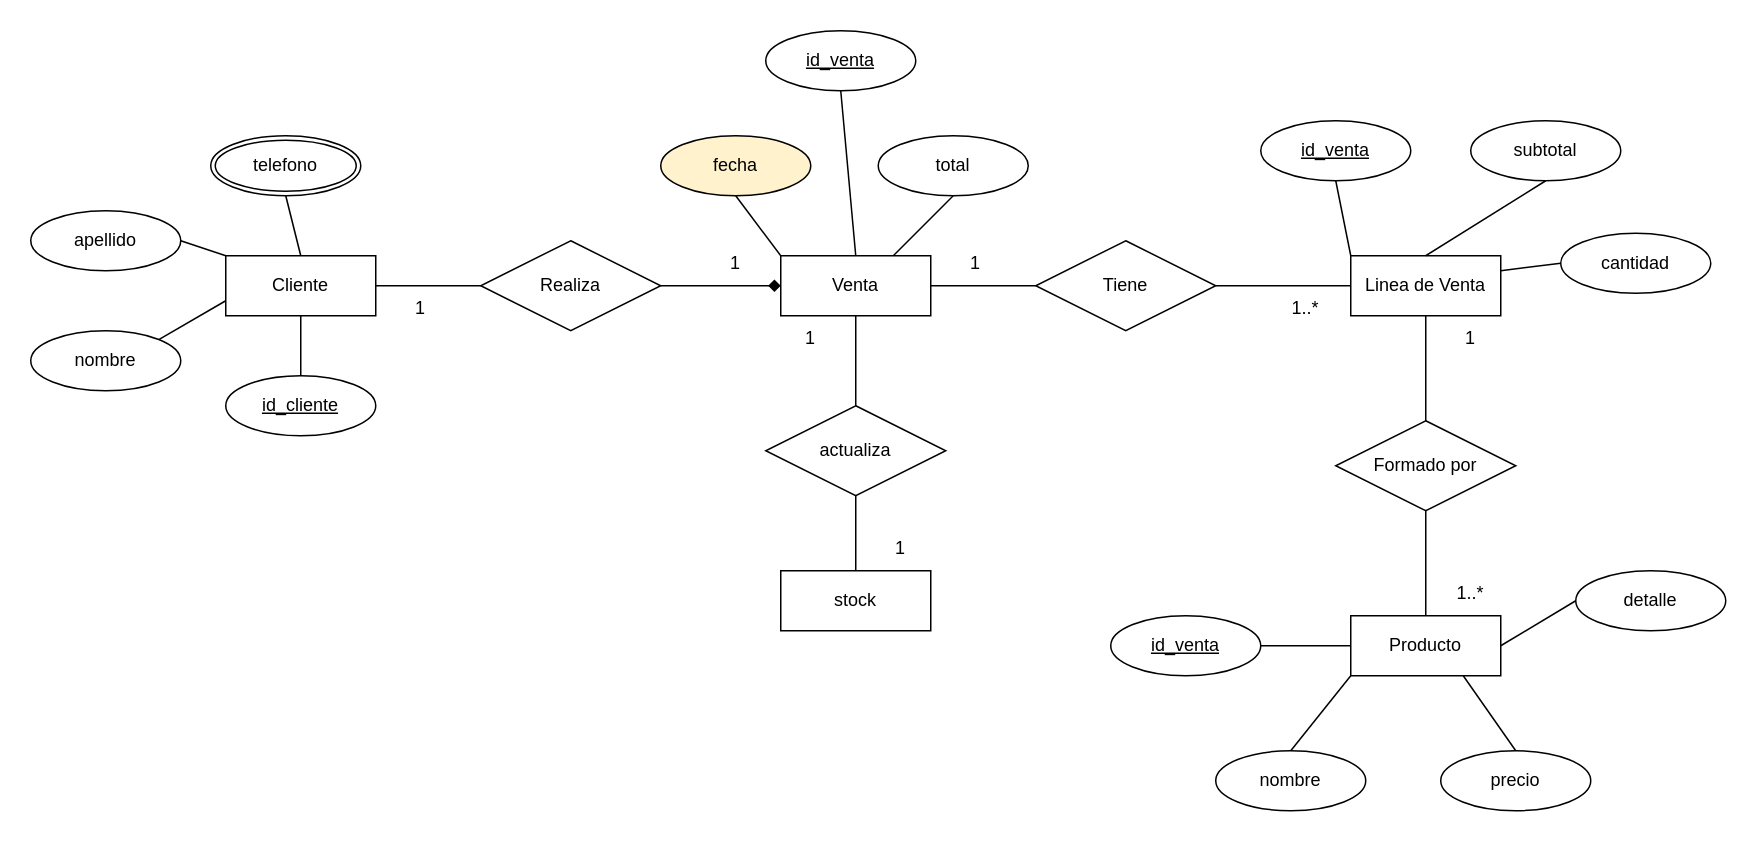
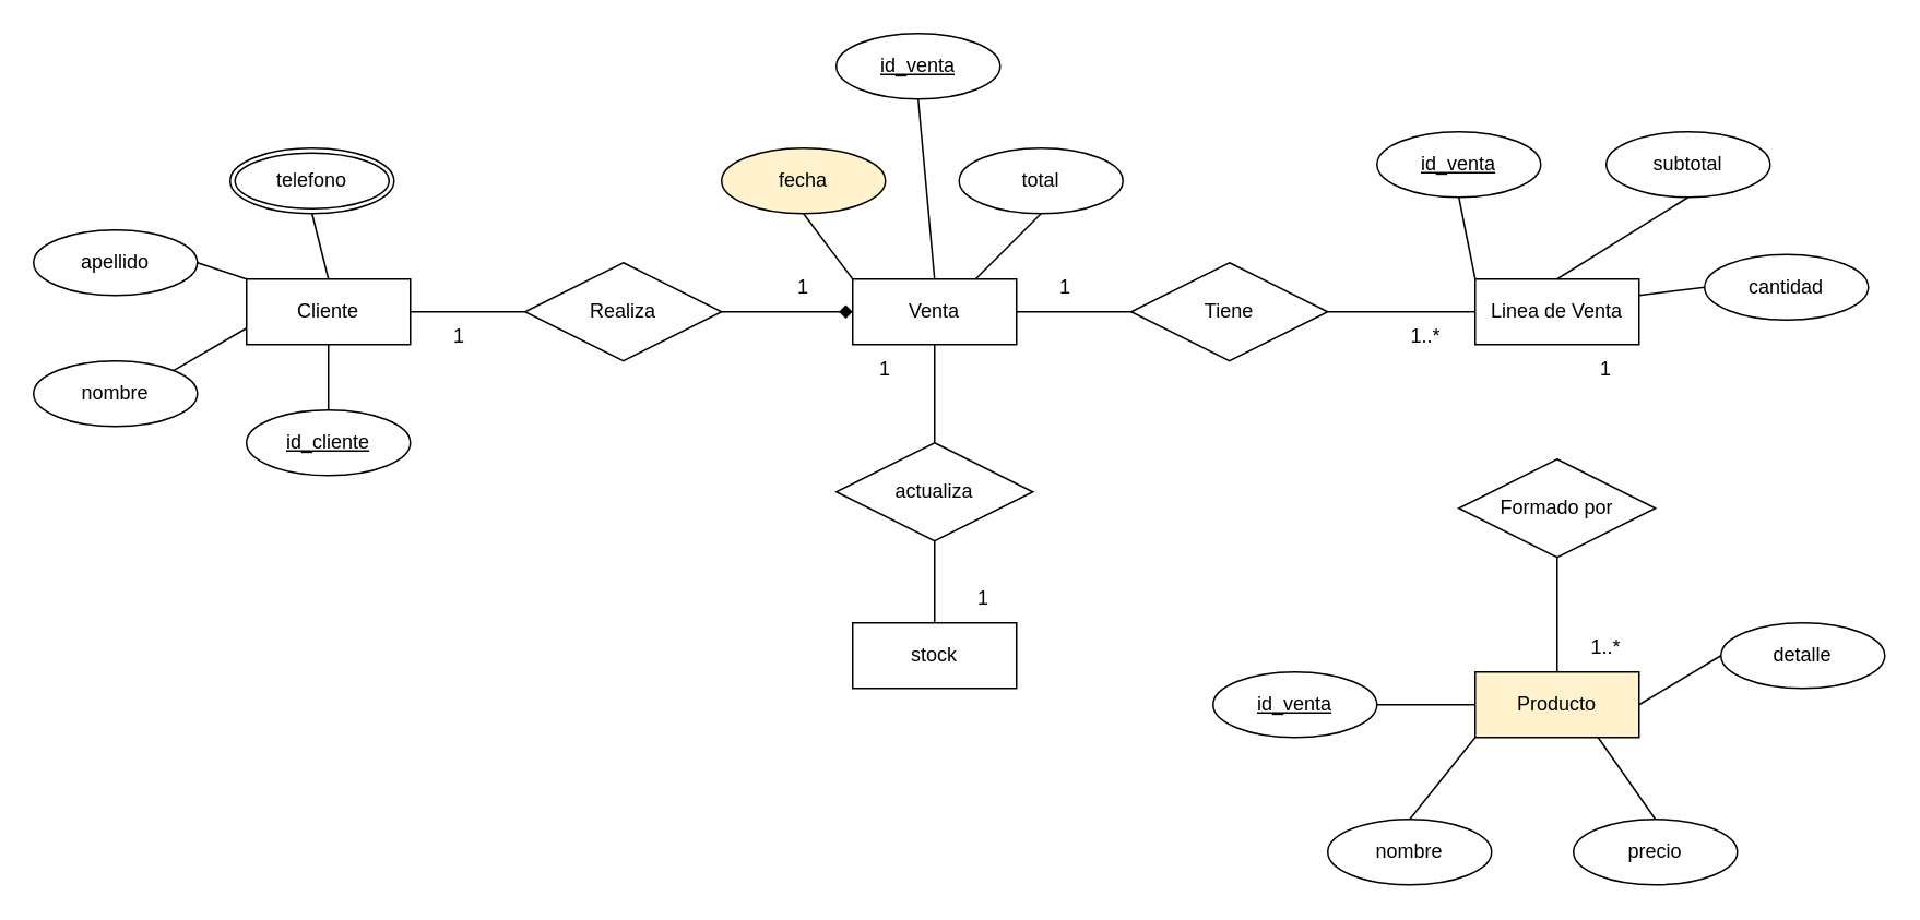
  <mxCell id="0" />
  <mxCell id="1" parent="0" />
  <mxCell id="2" value="1" style="text;html=1;strokeColor=none;fillColor=none;align=center;verticalAlign=middle;whiteSpace=wrap;rounded=0;" vertex="1" parent="1"><mxGeometry x="620" y="160" width="60" height="30" as="geometry" /></mxCell>
  <mxCell id="3" value="1..*" style="text;html=1;strokeColor=none;fillColor=none;align=center;verticalAlign=middle;whiteSpace=wrap;rounded=0;" vertex="1" parent="1"><mxGeometry x="840" y="190" width="60" height="30" as="geometry" /></mxCell>
  <mxCell id="4" value="Cliente" style="whiteSpace=wrap;html=1;align=center;" vertex="1" parent="1"><mxGeometry x="150" y="170" width="100" height="40" as="geometry" /></mxCell>
  <mxCell id="5" value="Realiza" style="shape=rhombus;perimeter=rhombusPerimeter;whiteSpace=wrap;html=1;align=center;" vertex="1" parent="1"><mxGeometry x="320" y="160" width="120" height="60" as="geometry" /></mxCell>
  <mxCell id="6" value="Venta" style="whiteSpace=wrap;html=1;align=center;" vertex="1" parent="1"><mxGeometry x="520" y="170" width="100" height="40" as="geometry" /></mxCell>
  <mxCell id="7" value="Tiene" style="shape=rhombus;perimeter=rhombusPerimeter;whiteSpace=wrap;html=1;align=center;" vertex="1" parent="1"><mxGeometry x="690" y="160" width="120" height="60" as="geometry" /></mxCell>
  <mxCell id="8" value="Linea de Venta" style="whiteSpace=wrap;html=1;align=center;" vertex="1" parent="1"><mxGeometry x="900" y="170" width="100" height="40" as="geometry" /></mxCell>
  <mxCell id="9" value="Formado por" style="shape=rhombus;perimeter=rhombusPerimeter;whiteSpace=wrap;html=1;align=center;" vertex="1" parent="1"><mxGeometry x="890" y="280" width="120" height="60" as="geometry" /></mxCell>
- <mxCell id="10" value="Producto" style="whiteSpace=wrap;html=1;align=center;" vertex="1" parent="1"><mxGeometry x="900" y="410" width="100" height="40" as="geometry" /></mxCell>
+ <mxCell id="10" value="Producto" style="whiteSpace=wrap;html=1;align=center;fillColor=#fff2cc;" vertex="1" parent="1"><mxGeometry x="900" y="410" width="100" height="40" as="geometry" /></mxCell>
  <mxCell id="11" value="" style="endArrow=none;html=1;rounded=0;exitX=1;exitY=0.5;exitDx=0;exitDy=0;entryX=0;entryY=0.5;entryDx=0;entryDy=0;" edge="1" parent="1" source="4" target="5"><mxGeometry relative="1" as="geometry"><mxPoint x="520" y="240" as="sourcePoint" /><mxPoint x="680" y="240" as="targetPoint" /></mxGeometry></mxCell>
  <mxCell id="12" value="" style="endArrow=diamond;html=1;rounded=0;exitX=1;exitY=0.5;exitDx=0;exitDy=0;entryX=0;entryY=0.5;entryDx=0;entryDy=0;" edge="1" parent="1" source="5" target="6"><mxGeometry relative="1" as="geometry"><mxPoint x="260" y="200" as="sourcePoint" /><mxPoint x="330" y="200" as="targetPoint" /></mxGeometry></mxCell>
  <mxCell id="13" value="1" style="text;html=1;strokeColor=none;fillColor=none;align=center;verticalAlign=middle;whiteSpace=wrap;rounded=0;" vertex="1" parent="1"><mxGeometry x="460" y="160" width="60" height="30" as="geometry" /></mxCell>
  <mxCell id="14" value="1" style="text;html=1;strokeColor=none;fillColor=none;align=center;verticalAlign=middle;whiteSpace=wrap;rounded=0;" vertex="1" parent="1"><mxGeometry x="250" y="190" width="60" height="30" as="geometry" /></mxCell>
  <mxCell id="15" value="" style="endArrow=none;html=1;rounded=0;entryX=0;entryY=0.5;entryDx=0;entryDy=0;exitX=1;exitY=0.5;exitDx=0;exitDy=0;" edge="1" parent="1" source="6" target="7"><mxGeometry relative="1" as="geometry"><mxPoint x="520" y="240" as="sourcePoint" /><mxPoint x="680" y="240" as="targetPoint" /></mxGeometry></mxCell>
  <mxCell id="16" value="" style="endArrow=none;html=1;rounded=0;entryX=0;entryY=0.5;entryDx=0;entryDy=0;exitX=1;exitY=0.5;exitDx=0;exitDy=0;" edge="1" parent="1" source="7" target="8"><mxGeometry relative="1" as="geometry"><mxPoint x="630" y="200" as="sourcePoint" /><mxPoint x="700" y="200" as="targetPoint" /></mxGeometry></mxCell>
- <mxCell id="17" value="" style="endArrow=none;html=1;rounded=0;entryX=0.5;entryY=1;entryDx=0;entryDy=0;exitX=0.5;exitY=0;exitDx=0;exitDy=0;" edge="1" parent="1" source="9" target="8"><mxGeometry relative="1" as="geometry"><mxPoint x="820" y="200" as="sourcePoint" /><mxPoint x="910" y="200" as="targetPoint" /></mxGeometry></mxCell>
  <mxCell id="18" value="" style="endArrow=none;html=1;rounded=0;entryX=0.5;entryY=0;entryDx=0;entryDy=0;exitX=0.5;exitY=1;exitDx=0;exitDy=0;" edge="1" parent="1" source="9" target="10"><mxGeometry relative="1" as="geometry"><mxPoint x="960" y="290" as="sourcePoint" /><mxPoint x="960" y="220" as="targetPoint" /></mxGeometry></mxCell>
  <mxCell id="19" value="1..*" style="text;html=1;strokeColor=none;fillColor=none;align=center;verticalAlign=middle;whiteSpace=wrap;rounded=0;" vertex="1" parent="1"><mxGeometry x="950" y="380" width="60" height="30" as="geometry" /></mxCell>
  <mxCell id="20" value="1" style="text;html=1;strokeColor=none;fillColor=none;align=center;verticalAlign=middle;whiteSpace=wrap;rounded=0;" vertex="1" parent="1"><mxGeometry x="950" y="210" width="60" height="30" as="geometry" /></mxCell>
  <mxCell id="21" value="id_cliente" style="ellipse;whiteSpace=wrap;html=1;align=center;fontStyle=4;" vertex="1" parent="1"><mxGeometry x="150" y="250" width="100" height="40" as="geometry" /></mxCell>
  <mxCell id="22" value="nombre" style="ellipse;whiteSpace=wrap;html=1;align=center;" vertex="1" parent="1"><mxGeometry x="20" y="220" width="100" height="40" as="geometry" /></mxCell>
  <mxCell id="23" value="apellido" style="ellipse;whiteSpace=wrap;html=1;align=center;" vertex="1" parent="1"><mxGeometry x="20" y="140" width="100" height="40" as="geometry" /></mxCell>
  <mxCell id="24" value="telefono" style="ellipse;shape=doubleEllipse;margin=3;whiteSpace=wrap;html=1;align=center;" vertex="1" parent="1"><mxGeometry x="140" y="90" width="100" height="40" as="geometry" /></mxCell>
  <mxCell id="25" value="" style="endArrow=none;html=1;rounded=0;exitX=0.5;exitY=1;exitDx=0;exitDy=0;entryX=0.5;entryY=0;entryDx=0;entryDy=0;" edge="1" parent="1" source="24" target="4"><mxGeometry relative="1" as="geometry"><mxPoint x="520" y="90" as="sourcePoint" /><mxPoint x="680" y="90" as="targetPoint" /></mxGeometry></mxCell>
  <mxCell id="26" value="" style="endArrow=none;html=1;rounded=0;exitX=0;exitY=0;exitDx=0;exitDy=0;entryX=1;entryY=0.5;entryDx=0;entryDy=0;" edge="1" parent="1" source="4" target="23"><mxGeometry relative="1" as="geometry"><mxPoint x="200" y="140" as="sourcePoint" /><mxPoint x="210" y="180" as="targetPoint" /></mxGeometry></mxCell>
  <mxCell id="27" value="" style="endArrow=none;html=1;rounded=0;exitX=0;exitY=0.75;exitDx=0;exitDy=0;entryX=1;entryY=0;entryDx=0;entryDy=0;" edge="1" parent="1" source="4" target="22"><mxGeometry relative="1" as="geometry"><mxPoint x="160" y="180" as="sourcePoint" /><mxPoint x="130" y="170" as="targetPoint" /></mxGeometry></mxCell>
  <mxCell id="28" value="" style="endArrow=none;html=1;rounded=0;exitX=0.5;exitY=1;exitDx=0;exitDy=0;entryX=0.5;entryY=0;entryDx=0;entryDy=0;" edge="1" parent="1" source="4" target="21"><mxGeometry relative="1" as="geometry"><mxPoint x="160" y="210" as="sourcePoint" /><mxPoint x="115" y="236" as="targetPoint" /></mxGeometry></mxCell>
  <mxCell id="29" value="id_venta" style="ellipse;whiteSpace=wrap;html=1;align=center;fontStyle=4;" vertex="1" parent="1"><mxGeometry x="510" y="20" width="100" height="40" as="geometry" /></mxCell>
  <mxCell id="30" value="fecha" style="ellipse;whiteSpace=wrap;html=1;align=center;fillColor=#fff2cc;" vertex="1" parent="1"><mxGeometry x="440" y="90" width="100" height="40" as="geometry" /></mxCell>
  <mxCell id="31" value="total" style="ellipse;whiteSpace=wrap;html=1;align=center;" vertex="1" parent="1"><mxGeometry x="585" y="90" width="100" height="40" as="geometry" /></mxCell>
  <mxCell id="32" value="" style="endArrow=none;html=1;rounded=0;exitX=0.5;exitY=1;exitDx=0;exitDy=0;entryX=0;entryY=0;entryDx=0;entryDy=0;" edge="1" parent="1" source="30" target="6"><mxGeometry relative="1" as="geometry"><mxPoint x="520" y="100" as="sourcePoint" /><mxPoint x="680" y="100" as="targetPoint" /></mxGeometry></mxCell>
  <mxCell id="33" value="" style="endArrow=none;html=1;rounded=0;exitX=0.75;exitY=0;exitDx=0;exitDy=0;entryX=0.5;entryY=1;entryDx=0;entryDy=0;" edge="1" parent="1" source="6" target="31"><mxGeometry relative="1" as="geometry"><mxPoint x="520" y="100" as="sourcePoint" /><mxPoint x="680" y="100" as="targetPoint" /></mxGeometry></mxCell>
  <mxCell id="34" value="" style="endArrow=none;html=1;rounded=0;" edge="1" parent="1"><mxGeometry relative="1" as="geometry"><mxPoint x="560" y="60" as="sourcePoint" /><mxPoint x="570" y="170" as="targetPoint" /></mxGeometry></mxCell>
  <mxCell id="35" value="id_venta" style="ellipse;whiteSpace=wrap;html=1;align=center;fontStyle=4;" vertex="1" parent="1"><mxGeometry x="840" y="80" width="100" height="40" as="geometry" /></mxCell>
  <mxCell id="36" value="subtotal" style="ellipse;whiteSpace=wrap;html=1;align=center;" vertex="1" parent="1"><mxGeometry x="980" y="80" width="100" height="40" as="geometry" /></mxCell>
  <mxCell id="37" value="cantidad" style="ellipse;whiteSpace=wrap;html=1;align=center;" vertex="1" parent="1"><mxGeometry x="1040" y="155" width="100" height="40" as="geometry" /></mxCell>
  <mxCell id="38" value="" style="endArrow=none;html=1;rounded=0;entryX=0.5;entryY=1;entryDx=0;entryDy=0;exitX=0;exitY=0;exitDx=0;exitDy=0;" edge="1" parent="1" source="8" target="35"><mxGeometry relative="1" as="geometry"><mxPoint x="520" y="160" as="sourcePoint" /><mxPoint x="680" y="160" as="targetPoint" /></mxGeometry></mxCell>
  <mxCell id="39" value="" style="endArrow=none;html=1;rounded=0;entryX=0.5;entryY=1;entryDx=0;entryDy=0;exitX=0.5;exitY=0;exitDx=0;exitDy=0;" edge="1" parent="1" source="8" target="36"><mxGeometry relative="1" as="geometry"><mxPoint x="520" y="160" as="sourcePoint" /><mxPoint x="680" y="160" as="targetPoint" /></mxGeometry></mxCell>
  <mxCell id="40" value="" style="endArrow=none;html=1;rounded=0;entryX=0;entryY=0.5;entryDx=0;entryDy=0;exitX=1;exitY=0.25;exitDx=0;exitDy=0;" edge="1" parent="1" source="8" target="37"><mxGeometry relative="1" as="geometry"><mxPoint x="520" y="160" as="sourcePoint" /><mxPoint x="680" y="160" as="targetPoint" /></mxGeometry></mxCell>
  <mxCell id="41" value="id_venta" style="ellipse;whiteSpace=wrap;html=1;align=center;fontStyle=4;" vertex="1" parent="1"><mxGeometry x="740" y="410" width="100" height="40" as="geometry" /></mxCell>
  <mxCell id="42" value="nombre" style="ellipse;whiteSpace=wrap;html=1;align=center;" vertex="1" parent="1"><mxGeometry x="810" y="500" width="100" height="40" as="geometry" /></mxCell>
  <mxCell id="43" value="precio" style="ellipse;whiteSpace=wrap;html=1;align=center;" vertex="1" parent="1"><mxGeometry x="960" y="500" width="100" height="40" as="geometry" /></mxCell>
  <mxCell id="44" value="detalle" style="ellipse;whiteSpace=wrap;html=1;align=center;" vertex="1" parent="1"><mxGeometry x="1050" y="380" width="100" height="40" as="geometry" /></mxCell>
  <mxCell id="45" value="" style="endArrow=none;html=1;rounded=0;entryX=0;entryY=0.5;entryDx=0;entryDy=0;exitX=1;exitY=0.5;exitDx=0;exitDy=0;" edge="1" parent="1" source="41" target="10"><mxGeometry relative="1" as="geometry"><mxPoint x="520" y="280" as="sourcePoint" /><mxPoint x="680" y="280" as="targetPoint" /></mxGeometry></mxCell>
  <mxCell id="46" value="" style="endArrow=none;html=1;rounded=0;entryX=0.5;entryY=0;entryDx=0;entryDy=0;exitX=0;exitY=1;exitDx=0;exitDy=0;" edge="1" parent="1" source="10" target="42"><mxGeometry relative="1" as="geometry"><mxPoint x="850" y="440" as="sourcePoint" /><mxPoint x="910" y="440" as="targetPoint" /></mxGeometry></mxCell>
  <mxCell id="47" value="" style="endArrow=none;html=1;rounded=0;entryX=0.5;entryY=0;entryDx=0;entryDy=0;exitX=0.75;exitY=1;exitDx=0;exitDy=0;" edge="1" parent="1" source="10" target="43"><mxGeometry relative="1" as="geometry"><mxPoint x="910" y="460" as="sourcePoint" /><mxPoint x="870" y="510" as="targetPoint" /></mxGeometry></mxCell>
  <mxCell id="48" value="" style="endArrow=none;html=1;rounded=0;entryX=0;entryY=0.5;entryDx=0;entryDy=0;exitX=1;exitY=0.5;exitDx=0;exitDy=0;" edge="1" parent="1" source="10" target="44"><mxGeometry relative="1" as="geometry"><mxPoint x="985" y="460" as="sourcePoint" /><mxPoint x="1020" y="510" as="targetPoint" /></mxGeometry></mxCell>
  <mxCell id="49" value="stock" style="whiteSpace=wrap;html=1;align=center;" vertex="1" parent="1"><mxGeometry x="520" y="380" width="100" height="40" as="geometry" /></mxCell>
  <mxCell id="50" value="actualiza" style="shape=rhombus;perimeter=rhombusPerimeter;whiteSpace=wrap;html=1;align=center;" vertex="1" parent="1"><mxGeometry x="510" y="270" width="120" height="60" as="geometry" /></mxCell>
  <mxCell id="51" value="" style="endArrow=none;html=1;rounded=0;exitX=0.5;exitY=1;exitDx=0;exitDy=0;entryX=0.5;entryY=0;entryDx=0;entryDy=0;" edge="1" parent="1" source="6" target="50"><mxGeometry relative="1" as="geometry"><mxPoint x="530" y="310" as="sourcePoint" /><mxPoint x="690" y="310" as="targetPoint" /></mxGeometry></mxCell>
  <mxCell id="52" value="" style="endArrow=none;html=1;rounded=0;entryX=0.5;entryY=0;entryDx=0;entryDy=0;exitX=0.5;exitY=1;exitDx=0;exitDy=0;" edge="1" parent="1" source="50" target="49"><mxGeometry relative="1" as="geometry"><mxPoint x="530" y="310" as="sourcePoint" /><mxPoint x="690" y="310" as="targetPoint" /></mxGeometry></mxCell>
  <mxCell id="53" value="1" style="text;html=1;strokeColor=none;fillColor=none;align=center;verticalAlign=middle;whiteSpace=wrap;rounded=0;" vertex="1" parent="1"><mxGeometry x="570" y="350" width="60" height="30" as="geometry" /></mxCell>
  <mxCell id="54" value="1" style="text;html=1;strokeColor=none;fillColor=none;align=center;verticalAlign=middle;whiteSpace=wrap;rounded=0;" vertex="1" parent="1"><mxGeometry x="510" y="210" width="60" height="30" as="geometry" /></mxCell>
